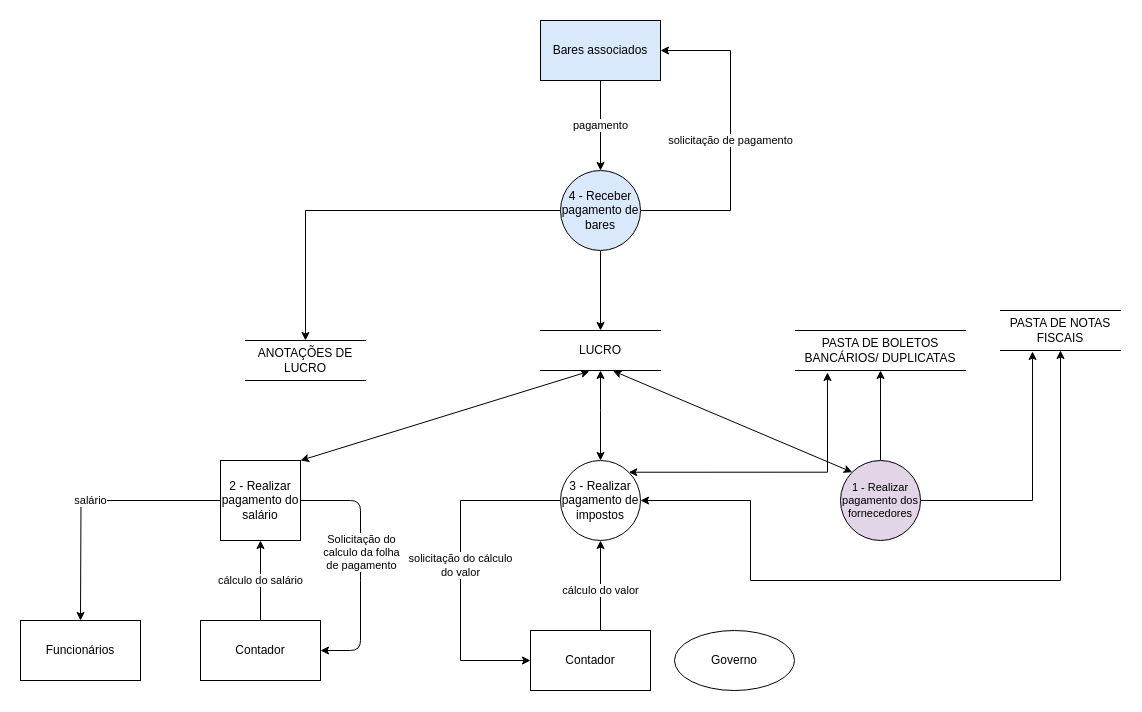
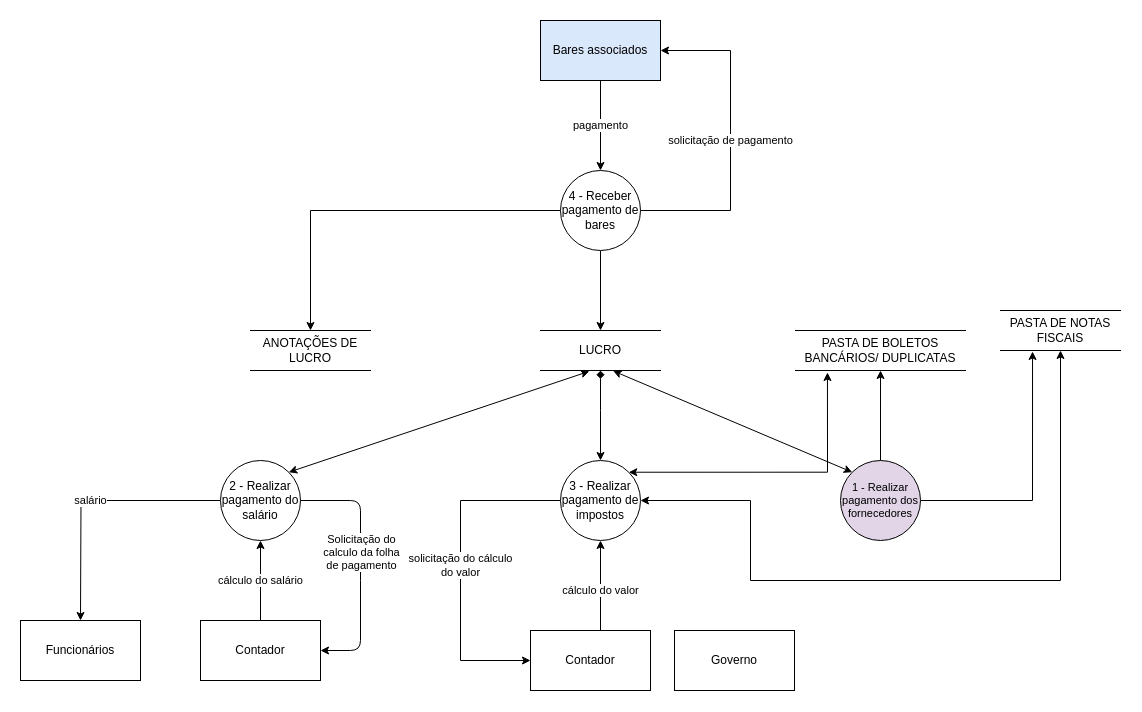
  <mxCell id="0" />
  <mxCell id="1" parent="0" />
  <mxCell id="2" value="LUCRO" style="shape=partialRectangle;whiteSpace=wrap;html=1;left=0;right=0;fillColor=none;" parent="1" vertex="1"><mxGeometry x="540" y="330" width="120" height="40" as="geometry" /></mxCell>
  <mxCell id="3" style="edgeStyle=orthogonalEdgeStyle;rounded=0;orthogonalLoop=1;jettySize=auto;html=1;exitX=0.5;exitY=0;exitDx=0;exitDy=0;entryX=0.417;entryY=1;entryDx=0;entryDy=0;entryPerimeter=0;" parent="1" source="5" edge="1"><mxGeometry relative="1" as="geometry"><mxPoint x="880.04" y="370" as="targetPoint" /></mxGeometry></mxCell>
  <mxCell id="4" style="edgeStyle=orthogonalEdgeStyle;rounded=0;orthogonalLoop=1;jettySize=auto;html=1;exitX=1;exitY=0.5;exitDx=0;exitDy=0;entryX=0.267;entryY=1.025;entryDx=0;entryDy=0;entryPerimeter=0;startArrow=none;startFill=0;endArrow=classic;endFill=1;" parent="1" source="5" target="20" edge="1"><mxGeometry relative="1" as="geometry" /></mxCell>
  <mxCell id="5" value="1 - Realizar pagamento dos fornecedores" style="ellipse;whiteSpace=wrap;html=1;aspect=fixed;fontSize=11;fillColor=#e1d5e7;" parent="1" vertex="1"><mxGeometry x="840" y="460" width="80" height="80" as="geometry" /></mxCell>
  <mxCell id="6" style="edgeStyle=orthogonalEdgeStyle;rounded=0;orthogonalLoop=1;jettySize=auto;html=1;exitX=0;exitY=0.5;exitDx=0;exitDy=0;entryX=0.5;entryY=0;entryDx=0;entryDy=0;" parent="1" source="9" target="25" edge="1"><mxGeometry relative="1" as="geometry" /></mxCell>
  <mxCell id="7" style="edgeStyle=orthogonalEdgeStyle;rounded=0;orthogonalLoop=1;jettySize=auto;html=1;exitX=0.5;exitY=1;exitDx=0;exitDy=0;entryX=0.5;entryY=0;entryDx=0;entryDy=0;startArrow=none;startFill=0;endArrow=classic;endFill=1;" parent="1" source="9" target="2" edge="1"><mxGeometry relative="1" as="geometry" /></mxCell>
  <mxCell id="8" value="solicitação de pagamento" style="edgeStyle=orthogonalEdgeStyle;rounded=0;orthogonalLoop=1;jettySize=auto;html=1;exitX=1;exitY=0.5;exitDx=0;exitDy=0;startArrow=none;startFill=0;endArrow=classic;endFill=1;entryX=1;entryY=0.5;entryDx=0;entryDy=0;" parent="1" source="9" target="22" edge="1"><mxGeometry relative="1" as="geometry"><mxPoint x="820" y="50" as="targetPoint" /><Array as="points"><mxPoint x="730" y="210" /><mxPoint x="730" y="50" /></Array></mxGeometry></mxCell>
- <mxCell id="9" value="4 - Receber pagamento de bares" style="ellipse;whiteSpace=wrap;html=1;aspect=fixed;fillColor=#dae8fc;" parent="1" vertex="1"><mxGeometry x="560" y="170" width="80" height="80" as="geometry" /></mxCell>
+ <mxCell id="9" value="4 - Receber pagamento de bares" style="ellipse;whiteSpace=wrap;html=1;aspect=fixed;" parent="1" vertex="1"><mxGeometry x="560" y="170" width="80" height="80" as="geometry" /></mxCell>
  <mxCell id="10" value="salário" style="edgeStyle=orthogonalEdgeStyle;rounded=0;orthogonalLoop=1;jettySize=auto;html=1;exitX=0;exitY=0.5;exitDx=0;exitDy=0;" parent="1" source="11" edge="1"><mxGeometry relative="1" as="geometry"><mxPoint x="80" y="620" as="targetPoint" /></mxGeometry></mxCell>
- <mxCell id="11" value="2 - Realizar pagamento do salário" style="whiteSpace=wrap;html=1;aspect=fixed;rounded=0;" parent="1" vertex="1"><mxGeometry x="220" y="460" width="80" height="80" as="geometry" /></mxCell>
- <mxCell id="12" value="" style="edgeStyle=orthogonalEdgeStyle;rounded=0;orthogonalLoop=1;jettySize=auto;html=1;startArrow=classic;startFill=1;" parent="1" source="16" target="2" edge="1"><mxGeometry relative="1" as="geometry"><Array as="points"><mxPoint x="600" y="410" /><mxPoint x="600" y="410" /></Array></mxGeometry></mxCell>
+ <mxCell id="11" value="2 - Realizar pagamento do salário" style="ellipse;whiteSpace=wrap;html=1;aspect=fixed;" parent="1" vertex="1"><mxGeometry x="220" y="460" width="80" height="80" as="geometry" /></mxCell>
+ <mxCell id="12" value="" style="edgeStyle=orthogonalEdgeStyle;rounded=0;orthogonalLoop=1;jettySize=auto;html=1;startArrow=classic;startFill=1;endArrow=diamond;" parent="1" source="16" target="2" edge="1"><mxGeometry relative="1" as="geometry"><Array as="points"><mxPoint x="600" y="410" /><mxPoint x="600" y="410" /></Array></mxGeometry></mxCell>
  <mxCell id="13" style="edgeStyle=orthogonalEdgeStyle;rounded=0;orthogonalLoop=1;jettySize=auto;html=1;entryX=0.5;entryY=1;entryDx=0;entryDy=0;startArrow=classic;startFill=1;exitX=1;exitY=0.5;exitDx=0;exitDy=0;" parent="1" source="16" target="20" edge="1"><mxGeometry relative="1" as="geometry"><mxPoint x="690" y="540" as="sourcePoint" /><Array as="points"><mxPoint x="750" y="500" /><mxPoint x="750" y="580" /><mxPoint x="1060" y="580" /></Array></mxGeometry></mxCell>
  <mxCell id="14" value="solicitação do cálculo&lt;br&gt;do valor" style="edgeStyle=orthogonalEdgeStyle;rounded=0;orthogonalLoop=1;jettySize=auto;html=1;exitX=0;exitY=0.5;exitDx=0;exitDy=0;entryX=0;entryY=0.5;entryDx=0;entryDy=0;startArrow=none;startFill=0;endArrow=classic;endFill=1;" parent="1" source="16" target="27" edge="1"><mxGeometry relative="1" as="geometry"><Array as="points"><mxPoint x="460" y="500" /><mxPoint x="460" y="660" /></Array></mxGeometry></mxCell>
  <mxCell id="15" style="edgeStyle=orthogonalEdgeStyle;rounded=0;orthogonalLoop=1;jettySize=auto;html=1;exitX=1;exitY=0;exitDx=0;exitDy=0;entryX=0.188;entryY=1.05;entryDx=0;entryDy=0;entryPerimeter=0;startArrow=classic;startFill=1;" parent="1" source="16" target="17" edge="1"><mxGeometry relative="1" as="geometry" /></mxCell>
  <mxCell id="16" value="3 - Realizar pagamento de impostos" style="ellipse;whiteSpace=wrap;html=1;aspect=fixed;" parent="1" vertex="1"><mxGeometry x="560" y="460" width="80" height="80" as="geometry" /></mxCell>
  <mxCell id="17" value="PASTA DE BOLETOS BANCÁRIOS/ DUPLICATAS" style="shape=partialRectangle;whiteSpace=wrap;html=1;left=0;right=0;fillColor=none;" parent="1" vertex="1"><mxGeometry x="795" y="330" width="170" height="40" as="geometry" /></mxCell>
  <mxCell id="18" value="" style="endArrow=classic;html=1;exitX=1;exitY=0;exitDx=0;exitDy=0;entryX=0.407;entryY=1.019;entryDx=0;entryDy=0;entryPerimeter=0;startArrow=classic;startFill=1;" parent="1" source="11" target="2" edge="1"><mxGeometry width="50" height="50" relative="1" as="geometry"><mxPoint x="510" y="470" as="sourcePoint" /><mxPoint x="600" y="390" as="targetPoint" /></mxGeometry></mxCell>
  <mxCell id="19" value="" style="endArrow=classic;html=1;exitX=0;exitY=0;exitDx=0;exitDy=0;entryX=0.605;entryY=1.01;entryDx=0;entryDy=0;entryPerimeter=0;startArrow=classic;startFill=1;" parent="1" source="5" target="2" edge="1"><mxGeometry width="50" height="50" relative="1" as="geometry"><mxPoint x="700" y="460" as="sourcePoint" /><mxPoint x="580" y="370" as="targetPoint" /></mxGeometry></mxCell>
  <mxCell id="20" value="PASTA DE NOTAS FISCAIS" style="shape=partialRectangle;whiteSpace=wrap;html=1;left=0;right=0;fillColor=none;" parent="1" vertex="1"><mxGeometry x="1000" y="310" width="120" height="40" as="geometry" /></mxCell>
  <mxCell id="21" value="pagamento" style="edgeStyle=orthogonalEdgeStyle;rounded=0;orthogonalLoop=1;jettySize=auto;html=1;entryX=0.5;entryY=0;entryDx=0;entryDy=0;" parent="1" source="22" target="9" edge="1"><mxGeometry relative="1" as="geometry" /></mxCell>
  <mxCell id="22" value="Bares associados" style="rounded=0;whiteSpace=wrap;html=1;fillColor=#dae8fc;" parent="1" vertex="1"><mxGeometry x="540" y="20" width="120" height="60" as="geometry" /></mxCell>
  <mxCell id="23" value="cálculo do salário" style="edgeStyle=orthogonalEdgeStyle;rounded=0;orthogonalLoop=1;jettySize=auto;html=1;exitX=0.5;exitY=0;exitDx=0;exitDy=0;entryX=0.5;entryY=1;entryDx=0;entryDy=0;" parent="1" source="24" target="11" edge="1"><mxGeometry relative="1" as="geometry" /></mxCell>
  <mxCell id="24" value="Contador" style="rounded=0;whiteSpace=wrap;html=1;" parent="1" vertex="1"><mxGeometry x="200" y="620" width="120" height="60" as="geometry" /></mxCell>
- <mxCell id="25" value="ANOTAÇÕES DE LUCRO" style="shape=partialRectangle;whiteSpace=wrap;html=1;left=0;right=0;fillColor=none;" parent="1" vertex="1"><mxGeometry x="245" y="340" width="120" height="40" as="geometry" /></mxCell>
+ <mxCell id="25" value="ANOTAÇÕES DE LUCRO" style="shape=partialRectangle;whiteSpace=wrap;html=1;left=0;right=0;fillColor=none;" parent="1" vertex="1"><mxGeometry x="250" y="330" width="120" height="40" as="geometry" /></mxCell>
  <mxCell id="26" value="cálculo do valor" style="edgeStyle=orthogonalEdgeStyle;rounded=0;orthogonalLoop=1;jettySize=auto;html=1;exitX=0.5;exitY=0;exitDx=0;exitDy=0;entryX=0.5;entryY=1;entryDx=0;entryDy=0;startArrow=none;startFill=0;endArrow=classic;endFill=1;" parent="1" source="27" target="16" edge="1"><mxGeometry relative="1" as="geometry"><Array as="points"><mxPoint x="600" y="590" /><mxPoint x="600" y="590" /></Array></mxGeometry></mxCell>
  <mxCell id="27" value="Contador" style="rounded=0;whiteSpace=wrap;html=1;" parent="1" vertex="1"><mxGeometry x="530" y="630" width="120" height="60" as="geometry" /></mxCell>
  <mxCell id="28" value="Funcionários" style="rounded=0;whiteSpace=wrap;html=1;" parent="1" vertex="1"><mxGeometry x="20" y="620" width="120" height="60" as="geometry" /></mxCell>
- <mxCell id="29" value="Governo" style="ellipse;whiteSpace=wrap;html=1;" parent="1" vertex="1"><mxGeometry x="674" y="630" width="120" height="60" as="geometry" /></mxCell>
+ <mxCell id="29" value="Governo" style="rounded=0;whiteSpace=wrap;html=1;" parent="1" vertex="1"><mxGeometry x="674" y="630" width="120" height="60" as="geometry" /></mxCell>
  <mxCell id="30" value="" style="endArrow=classic;html=1;exitX=1;exitY=0.5;exitDx=0;exitDy=0;entryX=1;entryY=0.5;entryDx=0;entryDy=0;" edge="1" parent="1" source="11" target="24"><mxGeometry width="50" height="50" relative="1" as="geometry"><mxPoint x="350" y="615" as="sourcePoint" /><mxPoint x="400" y="565" as="targetPoint" /><Array as="points"><mxPoint x="360" y="500" /><mxPoint x="360" y="570" /><mxPoint x="360" y="650" /></Array></mxGeometry></mxCell>
  <mxCell id="31" value="Solicitação do&lt;br&gt;calculo da folha&lt;br&gt;de pagamento" style="edgeLabel;html=1;align=center;verticalAlign=middle;resizable=0;points=[];" vertex="1" connectable="0" parent="30"><mxGeometry x="-0.112" relative="1" as="geometry"><mxPoint as="offset" /></mxGeometry></mxCell>
